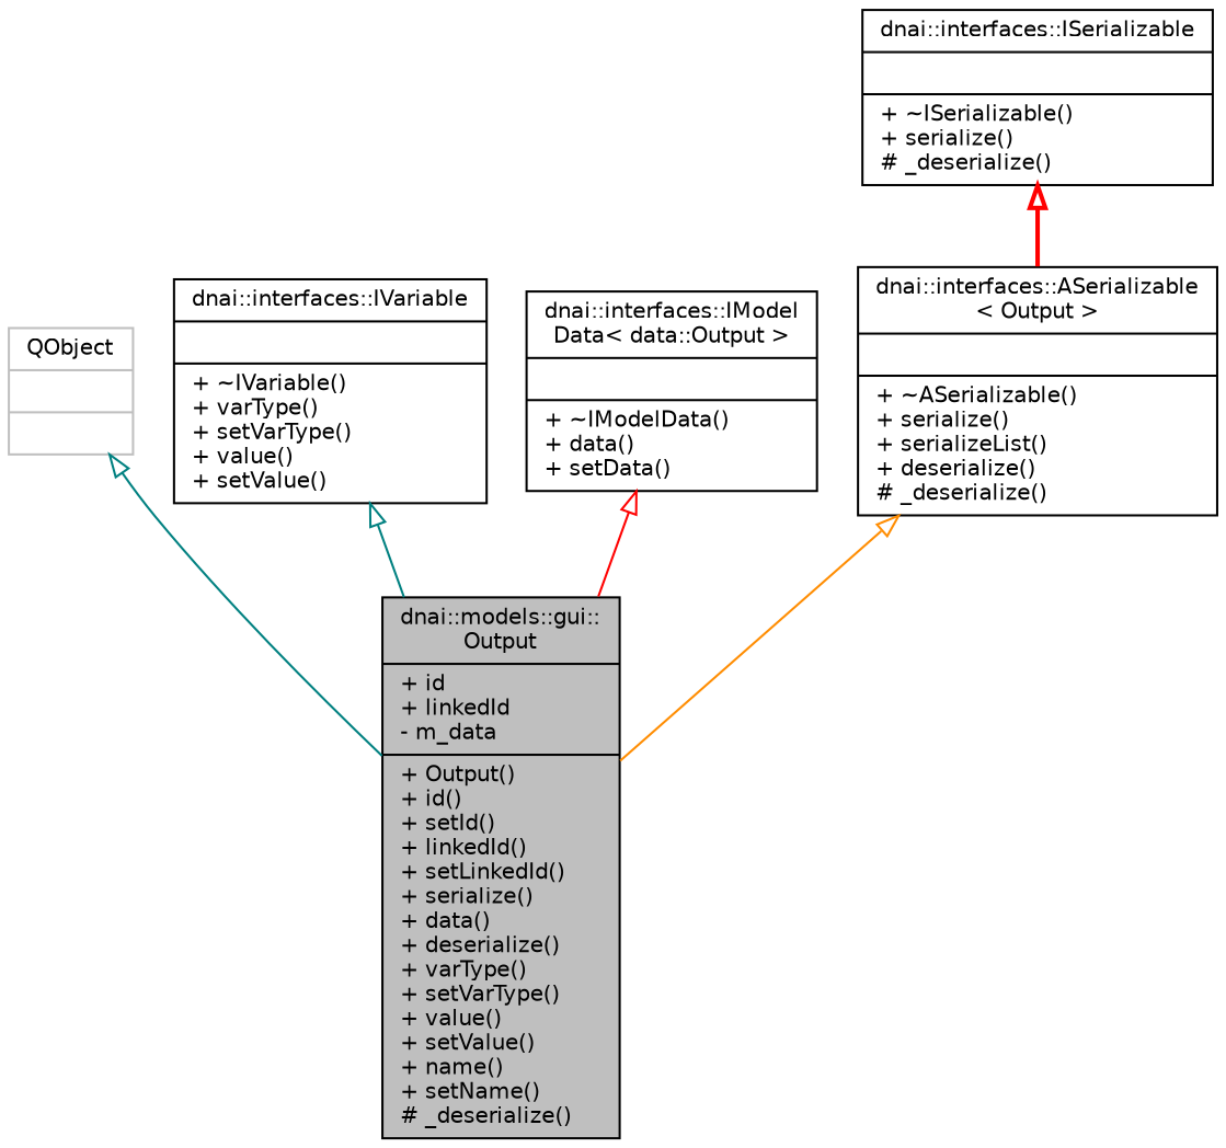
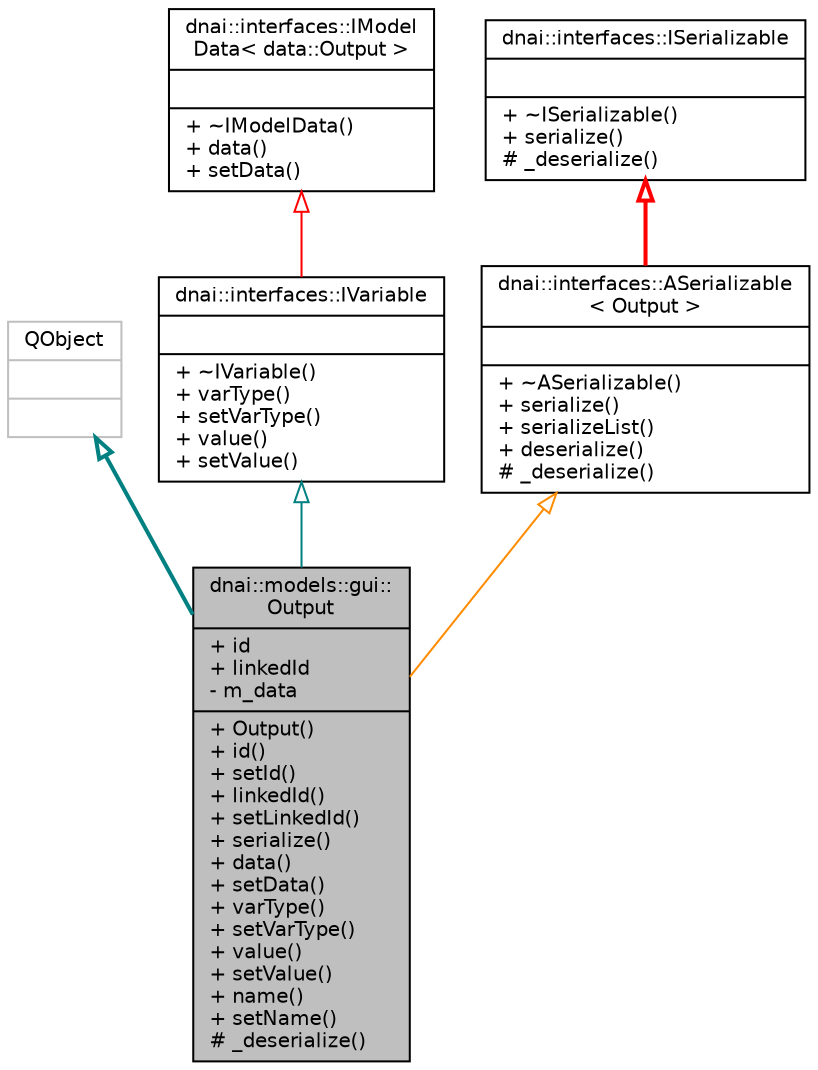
  digraph {
    node [color=black fillcolor=white fontname=Helvetica fontsize=10 shape=record style=filled]
    edge [arrowtail=onormal color=teal dir=back fontname=Helvetica fontsize=10 labelfontname=Helvetica labelfontsize=10 style=solid]
-   n1 [fillcolor=grey75 fontcolor=black height=0.2 label="{dnai::models::gui::\lOutput\n|+ id\l+ linkedId\l- m_data\l|+ Output()\l+ id()\l+ setId()\l+ linkedId()\l+ setLinkedId()\l+ serialize()\l+ data()\l+ deserialize()\l+ varType()\l+ setVarType()\l+ value()\l+ setValue()\l+ name()\l+ setName()\l# _deserialize()\l}" width=0.4]
+   n1 [fillcolor=grey75 fontcolor=black height=0.2 label="{dnai::models::gui::\lOutput\n|+ id\l+ linkedId\l- m_data\l|+ Output()\l+ id()\l+ setId()\l+ linkedId()\l+ setLinkedId()\l+ serialize()\l+ data()\l+ setData()\l+ varType()\l+ setVarType()\l+ value()\l+ setValue()\l+ name()\l+ setName()\l# _deserialize()\l}" width=0.4]
    n2 [color=grey75 height=0.2 label="{QObject\n||}" width=0.4]
    n3 [height=0.2 label="{dnai::interfaces::IVariable\n||+ ~IVariable()\l+ varType()\l+ setVarType()\l+ value()\l+ setValue()\l}" width=0.4]
    n4 [height=0.2 label="{dnai::interfaces::IModel\lData\< data::Output \>\n||+ ~IModelData()\l+ data()\l+ setData()\l}" width=0.4]
    n5 [height=0.2 label="{dnai::interfaces::ASerializable\l\< Output \>\n||+ ~ASerializable()\l+ serialize()\l+ serializeList()\l+ deserialize()\l# _deserialize()\l}" width=0.4]
    n6 [height=0.2 label="{dnai::interfaces::ISerializable\n||+ ~ISerializable()\l+ serialize()\l# _deserialize()\l}" width=0.4]
-   n2 -> n1
+   n2 -> n1 [style=bold]
    n3 -> n1
-   n4 -> n1 [color=red]
+   n4 -> n3 [color=red]
    n5 -> n1 [color=darkorange]
    n6 -> n5 [color=red style=bold]
  }
